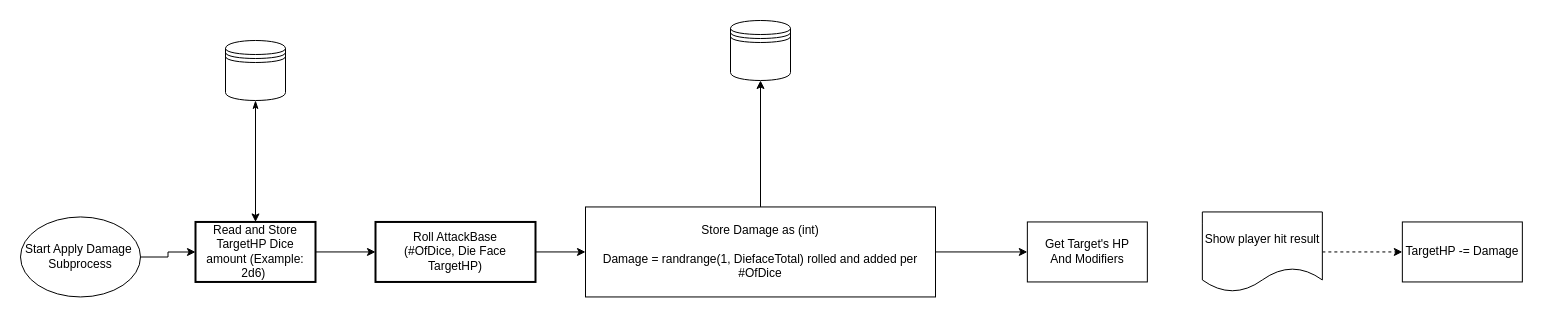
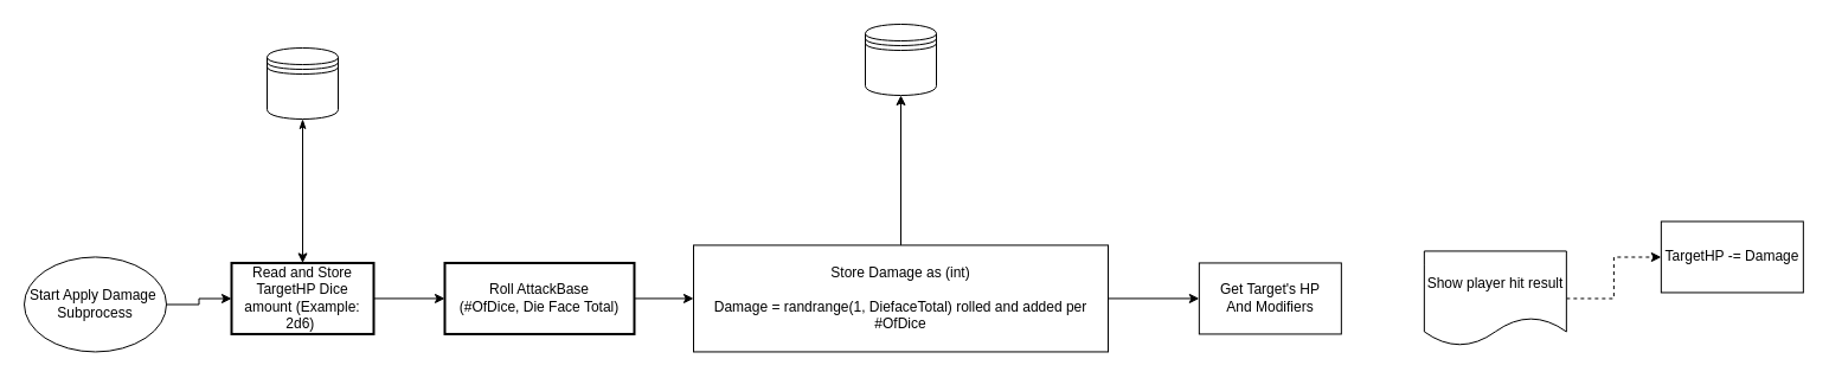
  <mxCell id="0" />
  <mxCell id="1" parent="0" />
  <mxCell id="2" style="edgeStyle=orthogonalEdgeStyle;rounded=0;orthogonalLoop=1;jettySize=auto;html=1;" edge="1" parent="1" source="3" target="4"><mxGeometry relative="1" as="geometry"><mxPoint x="185" y="240" as="targetPoint" /></mxGeometry></mxCell>
  <mxCell id="3" value="Start Apply Damage&amp;nbsp;&lt;br&gt;Subprocess" style="ellipse;whiteSpace=wrap;html=1;" vertex="1" parent="1"><mxGeometry x="20" y="216.45" width="120" height="80" as="geometry" /></mxCell>
  <mxCell id="4" value="Read and Store TargetHP Dice amount (Example: 2d6)&amp;nbsp;" style="whiteSpace=wrap;html=1;rounded=0;strokeWidth=2;arcSize=50;" vertex="1" parent="1"><mxGeometry x="195" y="221.45" width="120" height="60" as="geometry" /></mxCell>
  <mxCell id="5" value="" style="endArrow=classic;html=1;exitX=1;exitY=0.5;exitDx=0;exitDy=0;entryX=0;entryY=0.5;entryDx=0;entryDy=0;" edge="1" parent="1" source="4" target="7"><mxGeometry width="50" height="50" relative="1" as="geometry"><mxPoint x="365" y="260" as="sourcePoint" /><mxPoint x="425" y="260" as="targetPoint" /></mxGeometry></mxCell>
  <mxCell id="6" style="edgeStyle=orthogonalEdgeStyle;rounded=0;orthogonalLoop=1;jettySize=auto;html=1;entryX=0;entryY=0.5;entryDx=0;entryDy=0;" edge="1" parent="1" source="7" target="10"><mxGeometry relative="1" as="geometry"><mxPoint x="919" y="-70" as="targetPoint" /></mxGeometry></mxCell>
- <mxCell id="7" value="Roll AttackBase&lt;br&gt;(#OfDice, Die Face TargetHP)" style="whiteSpace=wrap;html=1;rounded=0;strokeWidth=2;arcSize=50;" vertex="1" parent="1"><mxGeometry x="375" y="221.45" width="160" height="60" as="geometry" /></mxCell>
+ <mxCell id="7" value="Roll AttackBase&lt;br&gt;(#OfDice, Die Face Total)" style="whiteSpace=wrap;html=1;rounded=0;strokeWidth=2;arcSize=50;" vertex="1" parent="1"><mxGeometry x="375" y="221.45" width="160" height="60" as="geometry" /></mxCell>
  <mxCell id="8" style="edgeStyle=orthogonalEdgeStyle;rounded=0;orthogonalLoop=1;jettySize=auto;html=1;" edge="1" parent="1" source="10" target="11"><mxGeometry relative="1" as="geometry"><mxPoint x="1405" y="-70" as="targetPoint" /></mxGeometry></mxCell>
  <mxCell id="9" style="edgeStyle=orthogonalEdgeStyle;rounded=0;orthogonalLoop=1;jettySize=auto;html=1;exitX=0.5;exitY=0;exitDx=0;exitDy=0;entryX=0.5;entryY=1;entryDx=0;entryDy=0;startArrow=none;startFill=0;" edge="1" parent="1" source="10" target="15"><mxGeometry relative="1" as="geometry" /></mxCell>
  <mxCell id="10" value="Store Damage as (int)&lt;br&gt;&lt;br&gt;Damage = randrange(1, DiefaceTotal) rolled and added per #OfDice" style="whiteSpace=wrap;html=1;rounded=0;" vertex="1" parent="1"><mxGeometry x="585" y="206.45" width="350" height="90" as="geometry" /></mxCell>
- <mxCell id="11" value="Get Target's HP&lt;br&gt;And Modifiers" style="whiteSpace=wrap;html=1;rounded=0;" vertex="1" parent="1"><mxGeometry x="1026.85" y="221.45" width="120" height="60" as="geometry" /></mxCell>
- <mxCell id="12" value="TargetHP -= Damage" style="whiteSpace=wrap;html=1;rounded=0;" vertex="1" parent="1"><mxGeometry x="1401.85" y="221.45" width="120" height="60" as="geometry" /></mxCell>
+ <mxCell id="11" value="Get Target's HP&lt;br&gt;And Modifiers" style="whiteSpace=wrap;html=1;rounded=0;" vertex="1" parent="1"><mxGeometry x="1011.85" y="221.45" width="120" height="60" as="geometry" /></mxCell>
+ <mxCell id="12" value="TargetHP -= Damage" style="whiteSpace=wrap;html=1;rounded=0;" vertex="1" parent="1"><mxGeometry x="1401.85" y="186.45" width="120" height="60" as="geometry" /></mxCell>
  <mxCell id="13" style="edgeStyle=orthogonalEdgeStyle;rounded=0;orthogonalLoop=1;jettySize=auto;html=1;startArrow=classicThin;startFill=1;" edge="1" parent="1" source="14" target="4"><mxGeometry relative="1" as="geometry" /></mxCell>
  <mxCell id="14" value="" style="shape=datastore;whiteSpace=wrap;html=1;" vertex="1" parent="1"><mxGeometry x="225" y="40" width="60" height="60" as="geometry" /></mxCell>
  <mxCell id="15" value="" style="shape=datastore;whiteSpace=wrap;html=1;" vertex="1" parent="1"><mxGeometry x="730" y="20" width="60" height="60" as="geometry" /></mxCell>
  <mxCell id="16" style="edgeStyle=orthogonalEdgeStyle;rounded=0;orthogonalLoop=1;jettySize=auto;html=1;exitX=1;exitY=0.5;exitDx=0;exitDy=0;startArrow=none;startFill=0;dashed=1;" edge="1" parent="1" source="17" target="12"><mxGeometry relative="1" as="geometry" /></mxCell>
  <mxCell id="17" value="Show player hit result" style="shape=document;whiteSpace=wrap;html=1;boundedLbl=1;" vertex="1" parent="1"><mxGeometry x="1201.85" y="211.45" width="120" height="80" as="geometry" /></mxCell>
